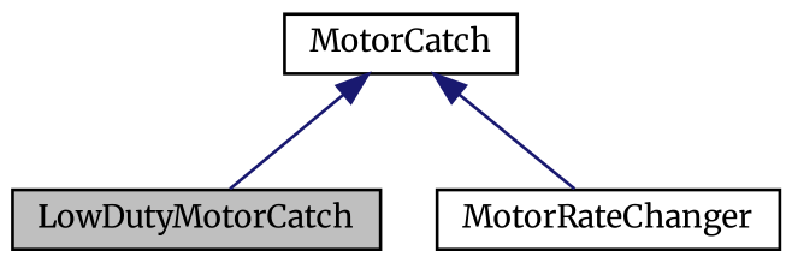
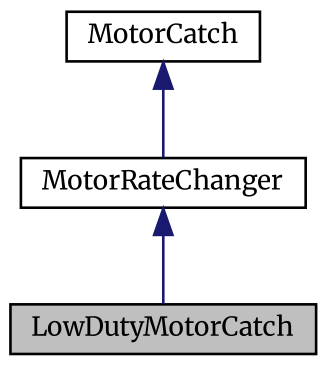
  digraph {
    fontname=Merriweather
    node [color=black fillcolor=white fontname=Merriweather fontsize=10 shape=record style=filled]
    edge [color=midnightblue dir=back fontname=Merriweather fontsize=10 labelfontname=Helvetica labelfontsize=10 style=solid]
    n1 [fillcolor=grey75 fontcolor=black height=0.2 label=LowDutyMotorCatch width=0.4]
    n2 [height=0.2 label=MotorCatch width=0.4]
    n3 [height=0.2 label=MotorRateChanger width=0.4]
-   n2 -> n1
+   n3 -> n1
    n2 -> n3
  }
